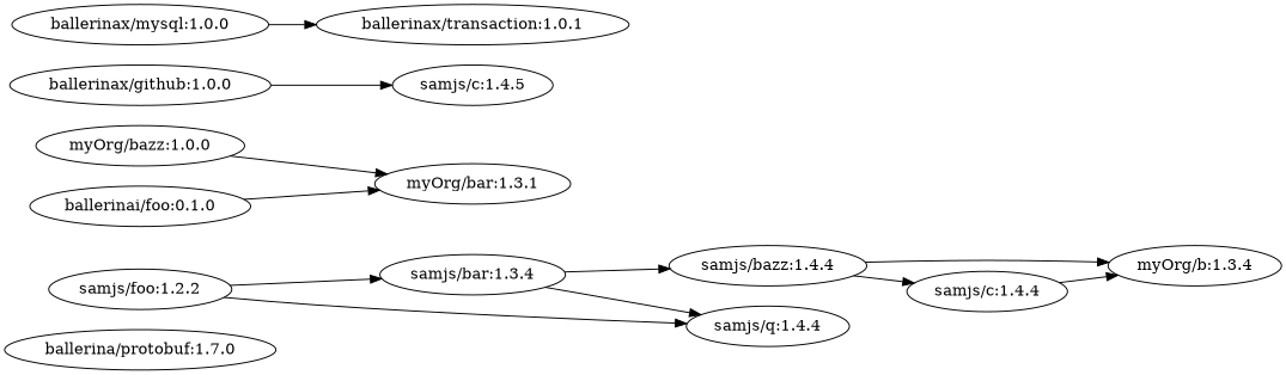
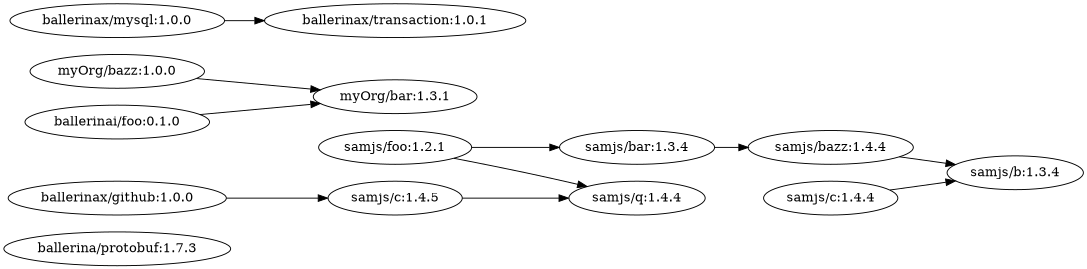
  digraph {
    rankdir=LR
-   "ballerina/protobuf:1.7.0" [other_modules="protobuf.types.duration"]
-   "samjs/foo:1.2.1" [label="samjs/foo:1.2.2"]
+   "ballerina/protobuf:1.7.0" [other_modules="protobuf.types.duration" label="ballerina/protobuf:1.7.3"]
+   "samjs/foo:1.2.1"
    "samjs/bar:1.3.4"
    "samjs/bazz:1.4.4"
    "samjs/q:1.4.4"
-   "samjs/b:1.3.4" [label="myOrg/b:1.3.4"]
+   "samjs/b:1.3.4"
    "samjs/c:1.4.4"
    "myOrg/bazz:1.0.0"
    "myOrg/bar:1.3.1"
    "ballerinai/foo:0.1.0"
    "ballerinax/github:1.0.0"
    "samjs/c:1.4.5"
    "ballerinax/mysql:1.0.0"
    n14 [label="ballerinax/transaction:1.0.1"]
    subgraph sub_1 {
    }
    subgraph sub_2 {
    }
    subgraph sub_3 {
    }
    subgraph sub_4 {
    }
    subgraph sub_5 {
    }
    subgraph sub_6 {
      "ballerina/protobuf:1.7.0"
    }
    subgraph sub_7 {
    }
    subgraph sub_8 {
    }
    subgraph sub_9 {
    }
    subgraph sub_10 {
    }
    subgraph sub_11 {
    }
    subgraph sub_12 {
    }
    subgraph sub_13 {
      "samjs/foo:1.2.1"
      "samjs/bar:1.3.4"
      "samjs/bazz:1.4.4"
    }
    subgraph sub_14 {
      "samjs/bar:1.3.4"
      "samjs/bazz:1.4.4"
      "samjs/q:1.4.4"
    }
    subgraph sub_15 {
      "samjs/bazz:1.4.4"
      "samjs/b:1.3.4"
      "samjs/c:1.4.4"
    }
    subgraph sub_16 {
    }
    subgraph sub_17 {
    }
    subgraph sub_18 {
    }
    subgraph sub_19 {
      "samjs/b:1.3.4"
      "samjs/c:1.4.4"
    }
    subgraph sub_20 {
    }
    subgraph sub_21 {
    }
    subgraph sub_22 {
      "myOrg/bazz:1.0.0"
      "myOrg/bar:1.3.1"
    }
    subgraph sub_23 {
      "myOrg/bar:1.3.1"
      "ballerinai/foo:0.1.0"
    }
    subgraph sub_24 {
    }
    subgraph sub_25 {
      "ballerinax/github:1.0.0"
      "samjs/c:1.4.5"
    }
    subgraph sub_26 {
    }
    subgraph sub_27 {
      "ballerinax/mysql:1.0.0"
      n14
    }
    subgraph sub_28 {
    }
    "samjs/foo:1.2.1" -> "samjs/bar:1.3.4"
    "samjs/foo:1.2.1" -> "samjs/q:1.4.4"
    "samjs/bar:1.3.4" -> "samjs/bazz:1.4.4"
-   "samjs/bar:1.3.4" -> "samjs/q:1.4.4"
+   "samjs/c:1.4.5" -> "samjs/q:1.4.4"
    "samjs/bazz:1.4.4" -> "samjs/b:1.3.4"
-   "samjs/bazz:1.4.4" -> "samjs/c:1.4.4"
    "samjs/c:1.4.4" -> "samjs/b:1.3.4"
    "myOrg/bazz:1.0.0" -> "myOrg/bar:1.3.1"
    "ballerinai/foo:0.1.0" -> "myOrg/bar:1.3.1"
    "ballerinax/github:1.0.0" -> "samjs/c:1.4.5"
    "ballerinax/mysql:1.0.0" -> n14
  }
